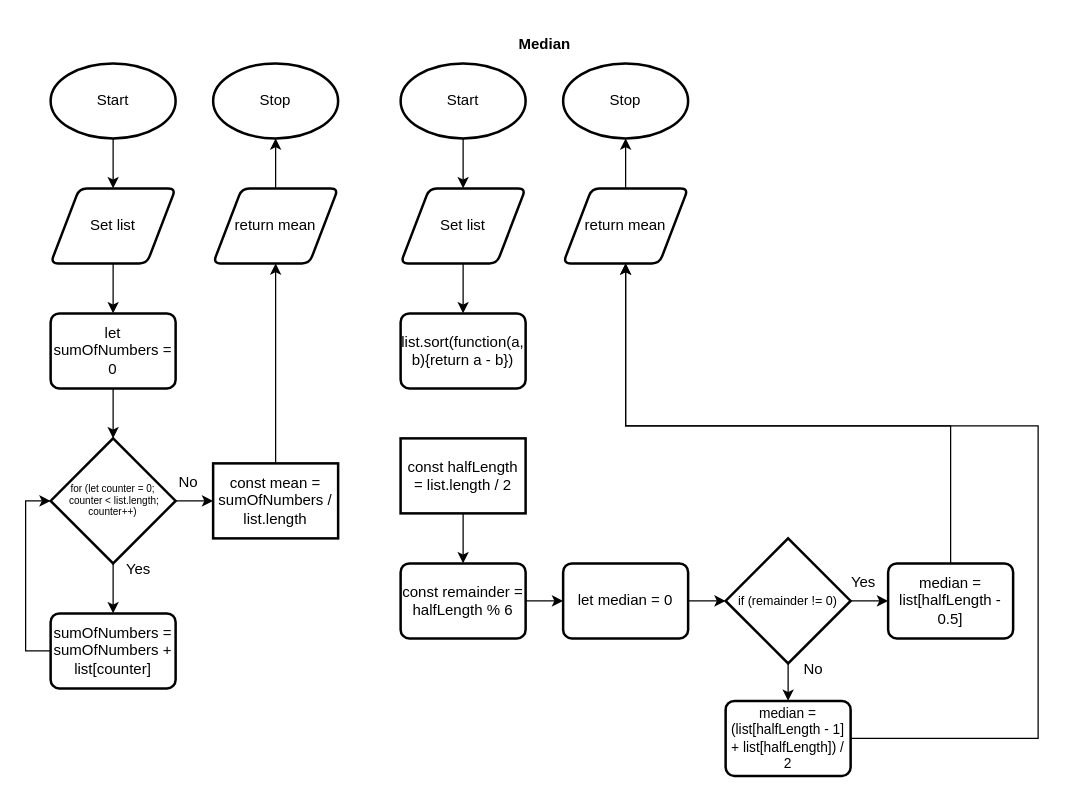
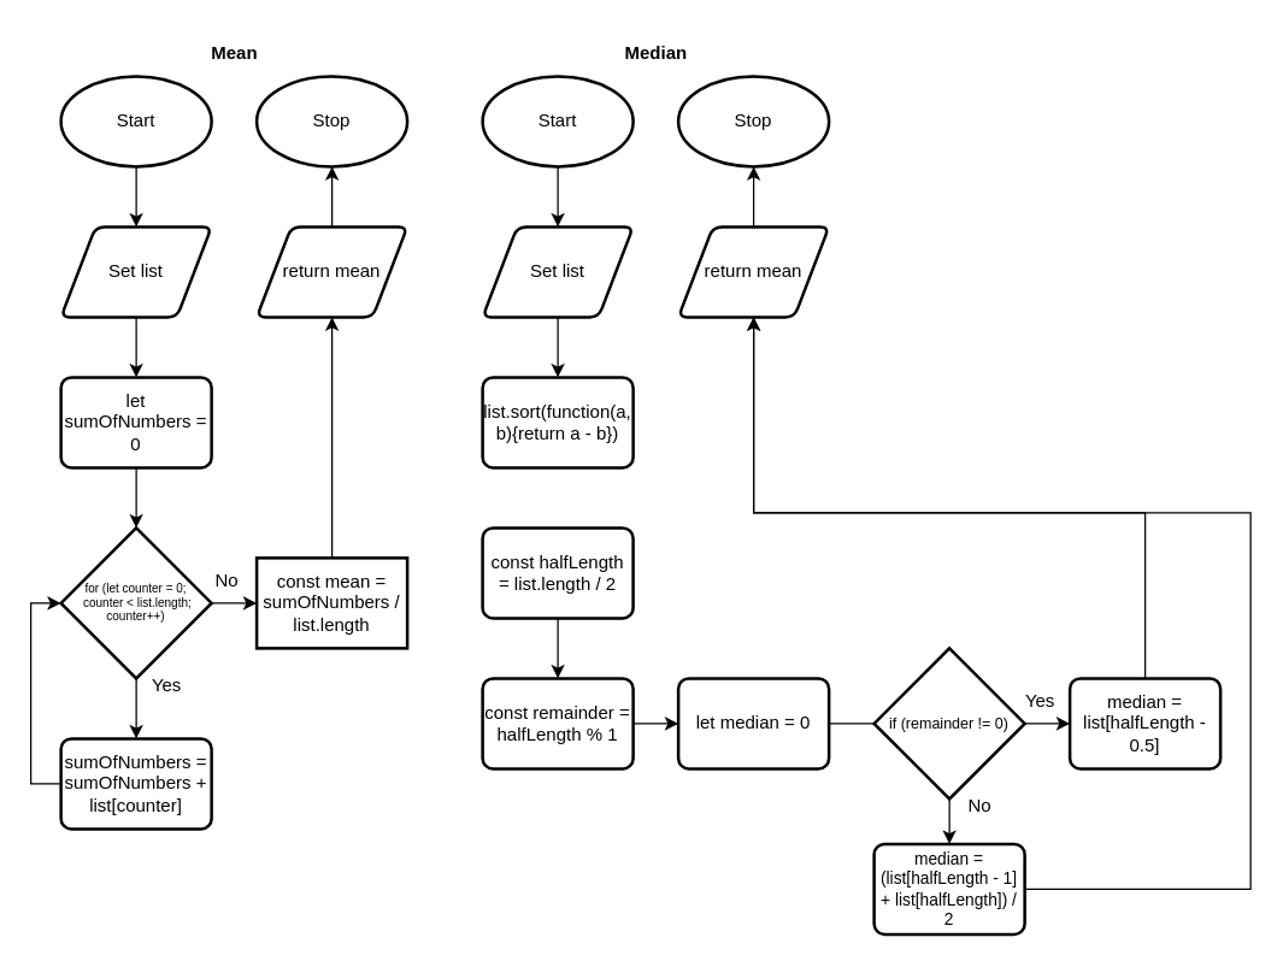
  <mxCell id="0" />
  <mxCell id="1" parent="0" />
  <mxCell id="2" style="edgeStyle=none;html=1;entryX=0.5;entryY=0;entryDx=0;entryDy=0;" parent="1" source="3" edge="1"><mxGeometry relative="1" as="geometry"><mxPoint x="90" y="150" as="targetPoint" /></mxGeometry></mxCell>
  <mxCell id="3" value="Start" style="strokeWidth=2;html=1;shape=mxgraph.flowchart.start_1;whiteSpace=wrap;" parent="1" vertex="1"><mxGeometry x="40" y="50" width="100" height="60" as="geometry" /></mxCell>
  <mxCell id="4" value="Stop" style="strokeWidth=2;html=1;shape=mxgraph.flowchart.start_1;whiteSpace=wrap;" parent="1" vertex="1"><mxGeometry x="170" y="50" width="100" height="60" as="geometry" /></mxCell>
  <mxCell id="5" style="edgeStyle=none;html=1;entryX=0.5;entryY=1;entryDx=0;entryDy=0;entryPerimeter=0;" parent="1" source="6" target="4" edge="1"><mxGeometry relative="1" as="geometry" /></mxCell>
  <mxCell id="6" value="return mean" style="shape=parallelogram;html=1;strokeWidth=2;perimeter=parallelogramPerimeter;whiteSpace=wrap;rounded=1;arcSize=12;size=0.23;" parent="1" vertex="1"><mxGeometry x="170" y="150" width="100" height="60" as="geometry" /></mxCell>
  <mxCell id="7" style="edgeStyle=none;html=1;entryX=0.5;entryY=0;entryDx=0;entryDy=0;fontSize=12;" parent="1" edge="1"><mxGeometry relative="1" as="geometry"><mxPoint x="90" y="210" as="sourcePoint" /><mxPoint x="90" y="250" as="targetPoint" /></mxGeometry></mxCell>
  <mxCell id="8" value="Set list" style="shape=parallelogram;html=1;strokeWidth=2;perimeter=parallelogramPerimeter;whiteSpace=wrap;rounded=1;arcSize=12;size=0.23;" parent="1" vertex="1"><mxGeometry x="40" y="150" width="100" height="60" as="geometry" /></mxCell>
  <mxCell id="9" style="edgeStyle=none;html=1;entryX=0.5;entryY=0;entryDx=0;entryDy=0;" parent="1" edge="1"><mxGeometry relative="1" as="geometry"><mxPoint x="90" y="350" as="targetPoint" /><mxPoint x="90" y="310" as="sourcePoint" /></mxGeometry></mxCell>
  <mxCell id="10" style="edgeStyle=none;html=1;entryX=0.5;entryY=1;entryDx=0;entryDy=0;exitX=0.5;exitY=0;exitDx=0;exitDy=0;" parent="1" source="18" target="6" edge="1"><mxGeometry relative="1" as="geometry"><mxPoint x="220" y="350" as="sourcePoint" /></mxGeometry></mxCell>
+ <mxCell id="11" value="Mean" style="text;html=1;align=center;verticalAlign=middle;resizable=0;points=[];autosize=1;strokeColor=none;fillColor=none;fontStyle=1" vertex="1" parent="1"><mxGeometry x="130" y="20" width="50" height="30" as="geometry" /></mxCell>
  <mxCell id="12" value="let sumOfNumbers = 0" style="rounded=1;whiteSpace=wrap;html=1;absoluteArcSize=1;arcSize=14;strokeWidth=2;" vertex="1" parent="1"><mxGeometry x="40" y="250" width="100" height="60" as="geometry" /></mxCell>
  <mxCell id="13" style="edgeStyle=none;html=1;entryX=0.5;entryY=0;entryDx=0;entryDy=0;fontSize=8;" edge="1" parent="1" source="15" target="17"><mxGeometry relative="1" as="geometry" /></mxCell>
  <mxCell id="14" style="edgeStyle=none;html=1;fontSize=8;" edge="1" parent="1" source="15" target="18"><mxGeometry relative="1" as="geometry" /></mxCell>
  <mxCell id="15" value="for (let counter = 0;&lt;br style=&quot;font-size: 8px;&quot;&gt;&amp;nbsp;counter &amp;lt; list.length; counter++)" style="strokeWidth=2;html=1;shape=mxgraph.flowchart.decision;whiteSpace=wrap;fontSize=8;" vertex="1" parent="1"><mxGeometry x="40" y="350" width="100" height="100" as="geometry" /></mxCell>
  <mxCell id="16" style="edgeStyle=orthogonalEdgeStyle;html=1;entryX=0;entryY=0.5;entryDx=0;entryDy=0;entryPerimeter=0;fontSize=8;rounded=0;" edge="1" parent="1" source="17" target="15"><mxGeometry relative="1" as="geometry"><Array as="points"><mxPoint x="20" y="520" /><mxPoint x="20" y="400" /></Array></mxGeometry></mxCell>
  <mxCell id="17" value="sumOfNumbers = sumOfNumbers + list[counter]" style="rounded=1;whiteSpace=wrap;html=1;absoluteArcSize=1;arcSize=14;strokeWidth=2;" vertex="1" parent="1"><mxGeometry x="40" y="490" width="100" height="60" as="geometry" /></mxCell>
  <mxCell id="18" value="const mean = sumOfNumbers / list.length" style="whiteSpace=wrap;html=1;absoluteArcSize=1;arcSize=14;strokeWidth=2;rounded=0;" vertex="1" parent="1"><mxGeometry x="170" y="370" width="100" height="60" as="geometry" /></mxCell>
  <mxCell id="19" value="Yes" style="text;html=1;align=center;verticalAlign=middle;resizable=0;points=[];autosize=1;strokeColor=none;fillColor=none;fontSize=12;" vertex="1" parent="1"><mxGeometry x="90" y="440" width="40" height="30" as="geometry" /></mxCell>
  <mxCell id="20" value="No" style="text;html=1;align=center;verticalAlign=middle;resizable=0;points=[];autosize=1;strokeColor=none;fillColor=none;fontSize=12;" vertex="1" parent="1"><mxGeometry x="130" y="370" width="40" height="30" as="geometry" /></mxCell>
  <mxCell id="21" style="edgeStyle=none;html=1;entryX=0.5;entryY=0;entryDx=0;entryDy=0;" edge="1" parent="1" source="22"><mxGeometry relative="1" as="geometry"><mxPoint x="370" y="150" as="targetPoint" /></mxGeometry></mxCell>
  <mxCell id="22" value="Start" style="strokeWidth=2;html=1;shape=mxgraph.flowchart.start_1;whiteSpace=wrap;" vertex="1" parent="1"><mxGeometry x="320" y="50" width="100" height="60" as="geometry" /></mxCell>
  <mxCell id="23" value="Stop" style="strokeWidth=2;html=1;shape=mxgraph.flowchart.start_1;whiteSpace=wrap;" vertex="1" parent="1"><mxGeometry x="450" y="50" width="100" height="60" as="geometry" /></mxCell>
  <mxCell id="24" style="edgeStyle=none;html=1;entryX=0.5;entryY=1;entryDx=0;entryDy=0;entryPerimeter=0;" edge="1" parent="1" source="25" target="23"><mxGeometry relative="1" as="geometry" /></mxCell>
  <mxCell id="25" value="return mean" style="shape=parallelogram;html=1;strokeWidth=2;perimeter=parallelogramPerimeter;whiteSpace=wrap;rounded=1;arcSize=12;size=0.23;" vertex="1" parent="1"><mxGeometry x="450" y="150" width="100" height="60" as="geometry" /></mxCell>
  <mxCell id="26" style="edgeStyle=none;html=1;entryX=0.5;entryY=0;entryDx=0;entryDy=0;fontSize=12;" edge="1" parent="1"><mxGeometry relative="1" as="geometry"><mxPoint x="370" y="210" as="sourcePoint" /><mxPoint x="370" y="250" as="targetPoint" /></mxGeometry></mxCell>
  <mxCell id="27" value="Set list" style="shape=parallelogram;html=1;strokeWidth=2;perimeter=parallelogramPerimeter;whiteSpace=wrap;rounded=1;arcSize=12;size=0.23;" vertex="1" parent="1"><mxGeometry x="320" y="150" width="100" height="60" as="geometry" /></mxCell>
  <mxCell id="28" value="Median" style="text;html=1;align=center;verticalAlign=middle;resizable=0;points=[];autosize=1;strokeColor=none;fillColor=none;fontStyle=1" vertex="1" parent="1"><mxGeometry x="405" y="20" width="60" height="30" as="geometry" /></mxCell>
  <mxCell id="29" value="list.sort(function(a, b){return a - b})" style="rounded=1;whiteSpace=wrap;html=1;absoluteArcSize=1;arcSize=14;strokeWidth=2;" vertex="1" parent="1"><mxGeometry x="320" y="250" width="100" height="60" as="geometry" /></mxCell>
  <mxCell id="30" style="edgeStyle=none;html=1;entryX=0.5;entryY=0;entryDx=0;entryDy=0;fontSize=8;" edge="1" parent="1" source="32" target="34"><mxGeometry relative="1" as="geometry" /></mxCell>
  <mxCell id="31" style="edgeStyle=none;html=1;fontSize=8;" edge="1" parent="1" source="32" target="36"><mxGeometry relative="1" as="geometry" /></mxCell>
  <mxCell id="32" value="if (remainder != 0)" style="strokeWidth=2;html=1;shape=mxgraph.flowchart.decision;whiteSpace=wrap;fontSize=10;" vertex="1" parent="1"><mxGeometry x="580" y="430" width="100" height="100" as="geometry" /></mxCell>
  <mxCell id="33" style="edgeStyle=orthogonalEdgeStyle;rounded=0;html=1;entryX=0.5;entryY=1;entryDx=0;entryDy=0;fontSize=11;endArrow=classic;endFill=1;" edge="1" parent="1" source="34" target="25"><mxGeometry relative="1" as="geometry"><Array as="points"><mxPoint x="830" y="590" /><mxPoint x="830" y="340" /><mxPoint x="500" y="340" /></Array></mxGeometry></mxCell>
  <mxCell id="34" value="median = (list[halfLength - 1] + list[halfLength]) / 2" style="rounded=1;whiteSpace=wrap;html=1;absoluteArcSize=1;arcSize=14;strokeWidth=2;fontSize=11;" vertex="1" parent="1"><mxGeometry x="580" y="560" width="100" height="60" as="geometry" /></mxCell>
  <mxCell id="35" style="edgeStyle=orthogonalEdgeStyle;rounded=0;html=1;entryX=0.5;entryY=1;entryDx=0;entryDy=0;fontSize=11;endArrow=classic;endFill=1;" edge="1" parent="1" source="36" target="25"><mxGeometry relative="1" as="geometry"><Array as="points"><mxPoint x="760" y="340" /><mxPoint x="500" y="340" /></Array></mxGeometry></mxCell>
  <mxCell id="36" value="median = list[halfLength - 0.5]" style="rounded=1;whiteSpace=wrap;html=1;absoluteArcSize=1;arcSize=14;strokeWidth=2;" vertex="1" parent="1"><mxGeometry x="710" y="450" width="100" height="60" as="geometry" /></mxCell>
  <mxCell id="37" value="Yes" style="text;html=1;align=center;verticalAlign=middle;resizable=0;points=[];autosize=1;strokeColor=none;fillColor=none;fontSize=12;" vertex="1" parent="1"><mxGeometry x="670" y="450" width="40" height="30" as="geometry" /></mxCell>
  <mxCell id="38" value="No" style="text;html=1;align=center;verticalAlign=middle;resizable=0;points=[];autosize=1;strokeColor=none;fillColor=none;fontSize=12;" vertex="1" parent="1"><mxGeometry x="630" y="520" width="40" height="30" as="geometry" /></mxCell>
  <mxCell id="39" style="edgeStyle=orthogonalEdgeStyle;rounded=0;html=1;fontSize=12;entryX=0.5;entryY=0;entryDx=0;entryDy=0;" edge="1" parent="1" source="40" target="42"><mxGeometry relative="1" as="geometry"><mxPoint x="369.98" y="440" as="targetPoint" /></mxGeometry></mxCell>
- <mxCell id="40" value="const halfLength = list.length / 2" style="whiteSpace=wrap;html=1;absoluteArcSize=1;arcSize=14;strokeWidth=2;rounded=0;" vertex="1" parent="1"><mxGeometry x="319.98" y="350" width="100" height="60" as="geometry" /></mxCell>
+ <mxCell id="40" value="const halfLength = list.length / 2" style="rounded=1;whiteSpace=wrap;html=1;absoluteArcSize=1;arcSize=14;strokeWidth=2;" vertex="1" parent="1"><mxGeometry x="319.98" y="350" width="100" height="60" as="geometry" /></mxCell>
  <mxCell id="41" style="edgeStyle=orthogonalEdgeStyle;rounded=0;html=1;entryX=0;entryY=0.5;entryDx=0;entryDy=0;fontSize=11;endArrow=classic;endFill=1;" edge="1" parent="1" source="42" target="44"><mxGeometry relative="1" as="geometry" /></mxCell>
- <mxCell id="42" value="const remainder = halfLength % 6" style="rounded=1;whiteSpace=wrap;html=1;absoluteArcSize=1;arcSize=14;strokeWidth=2;" vertex="1" parent="1"><mxGeometry x="320" y="450" width="100" height="60" as="geometry" /></mxCell>
- <mxCell id="43" style="edgeStyle=orthogonalEdgeStyle;rounded=0;html=1;entryX=0;entryY=0.5;entryDx=0;entryDy=0;entryPerimeter=0;fontSize=11;endArrow=classic;endFill=1;" edge="1" parent="1" source="44" target="32"><mxGeometry relative="1" as="geometry" /></mxCell>
+ <mxCell id="42" value="const remainder = halfLength % 1" style="rounded=1;whiteSpace=wrap;html=1;absoluteArcSize=1;arcSize=14;strokeWidth=2;" vertex="1" parent="1"><mxGeometry x="320" y="450" width="100" height="60" as="geometry" /></mxCell>
+ <mxCell id="43" style="edgeStyle=orthogonalEdgeStyle;rounded=0;html=1;entryX=0;entryY=0.5;entryDx=0;entryDy=0;entryPerimeter=0;fontSize=11;endArrow=none;endFill=1;" edge="1" parent="1" source="44" target="32"><mxGeometry relative="1" as="geometry" /></mxCell>
  <mxCell id="44" value="let median = 0" style="rounded=1;whiteSpace=wrap;html=1;absoluteArcSize=1;arcSize=14;strokeWidth=2;" vertex="1" parent="1"><mxGeometry x="450" y="450" width="100" height="60" as="geometry" /></mxCell>
